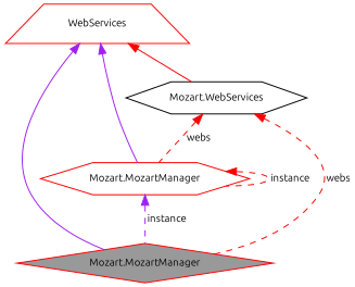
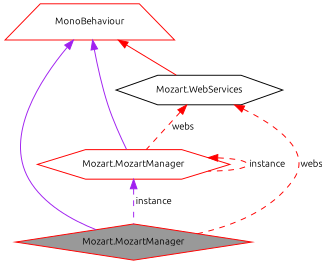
  digraph {
    fontname=Ubuntu
    node [color=red fillcolor=white fontname=Ubuntu fontsize=10 shape=hexagon style=filled]
    edge [color=red dir=back fontname=Ubuntu fontsize=10 labelfontname=Helvetica labelfontsize=10 style=dashed]
    n1 [fillcolor=grey60 fontcolor=black height=0.2 label="Mozart.MozartManager" shape=diamond width=0.4]
-   n2 [height=0.2 label=WebServices shape=trapezium width=0.4]
+   n2 [height=0.2 label=MonoBehaviour shape=trapezium width=0.4]
    n3 [height=0.2 label="Mozart.MozartManager" width=0.4]
    n4 [color=black height=0.2 label="Mozart.WebServices" width=0.4]
    n2 -> n1 [color=purple style=solid]
    n2 -> n3 [color=purple style=solid]
    n2 -> n4 [style=solid]
    n3 -> n1 [color=purple label=" instance"]
    n3 -> n3 [label=" instance"]
    n4 -> n1 [label=" webs"]
    n4 -> n3 [label=" webs"]
  }
